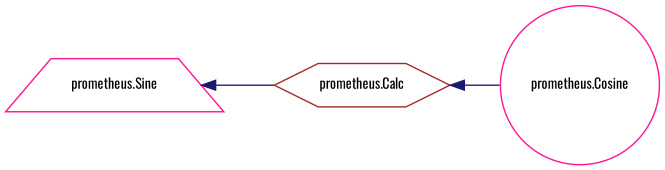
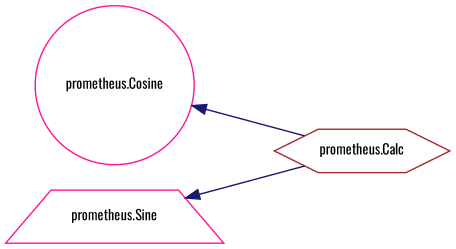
  digraph {
    fontname=Oswald
    rankdir=LR
    node [color=deeppink fillcolor=white fontname=Oswald fontsize=10 style=filled]
    edge [color=midnightblue dir=back fontname=Oswald fontsize=10 labelfontname=Helvetica labelfontsize=10 style=solid]
    n1 [color=brown height=0.2 label="prometheus.Calc" shape=hexagon width=0.4]
    n2 [height=0.2 label="prometheus.Cosine" shape=circle width=0.4]
    n3 [height=0.2 label="prometheus.Sine" shape=trapezium width=0.4]
-   n1 -> n2
+   n2 -> n1
    n3 -> n1
  }
